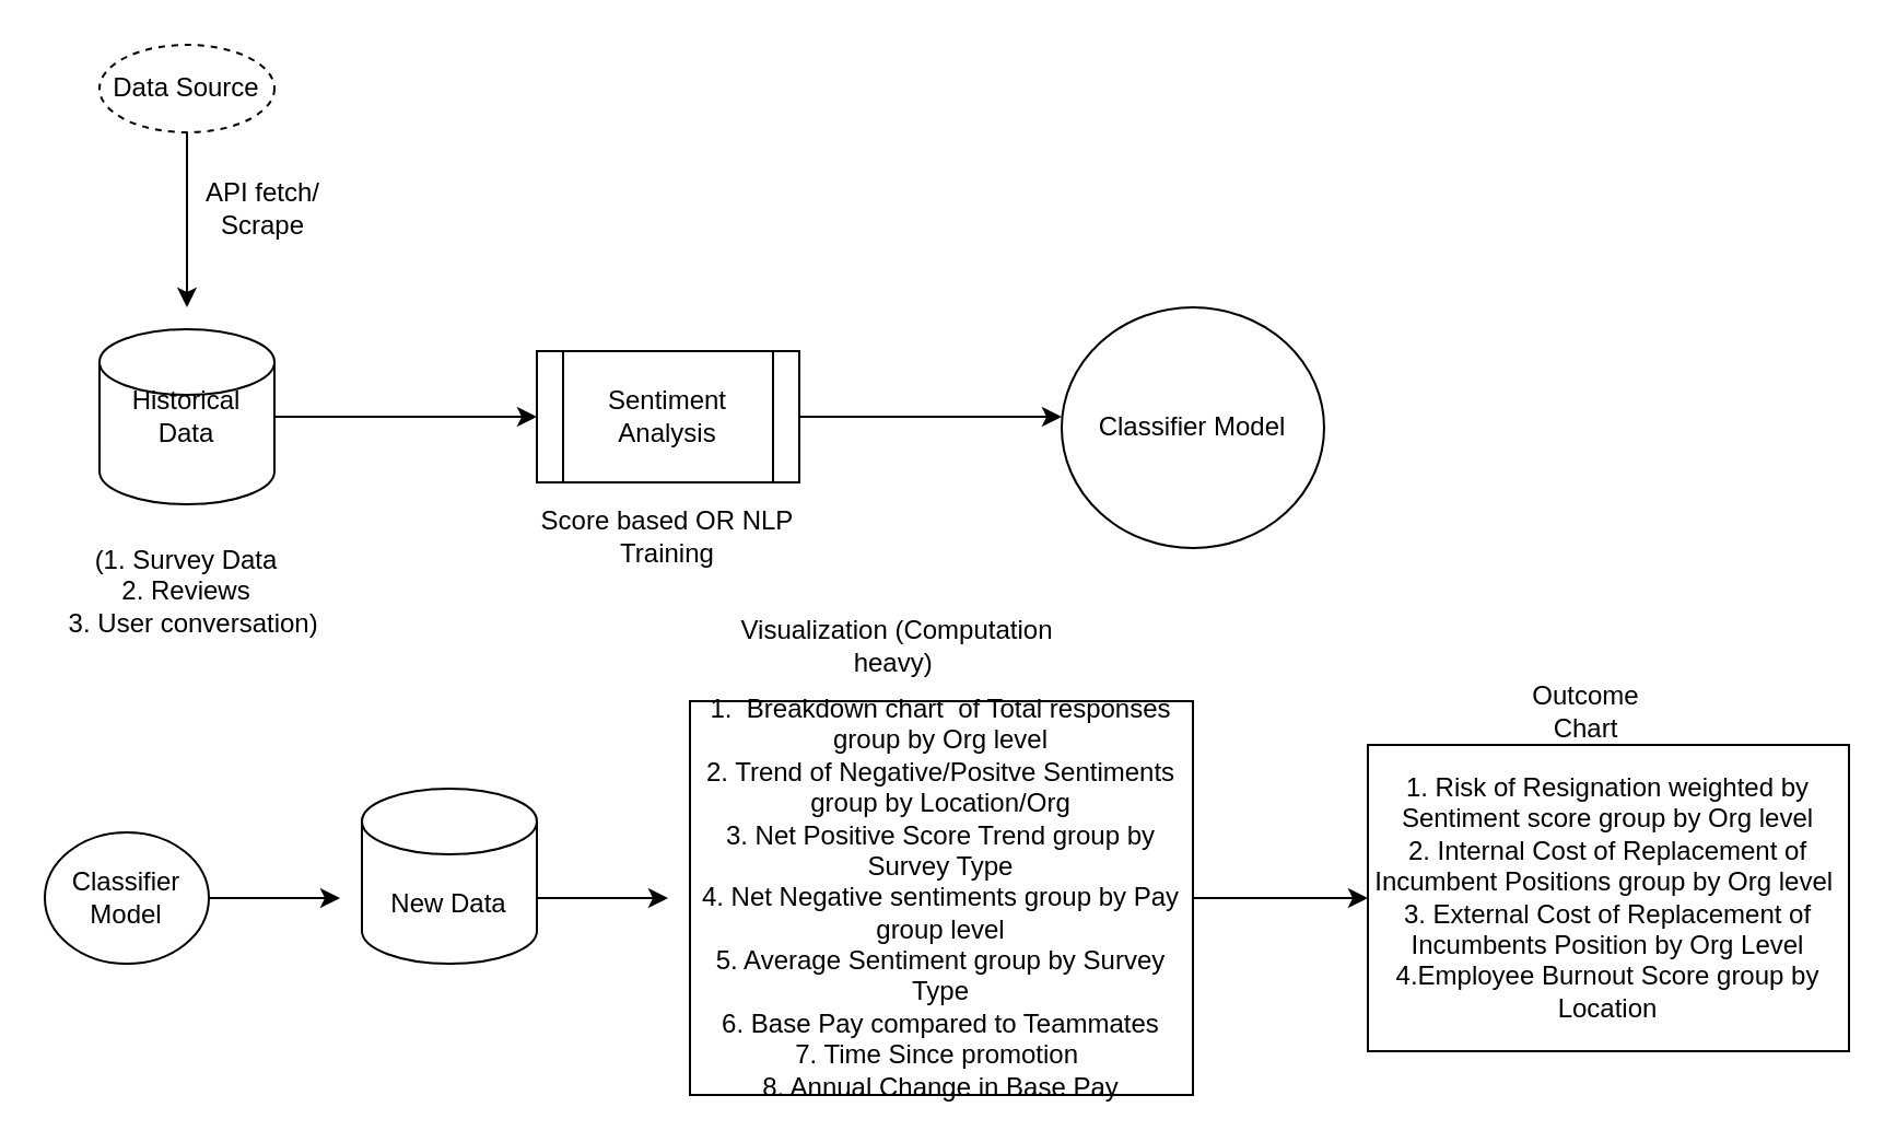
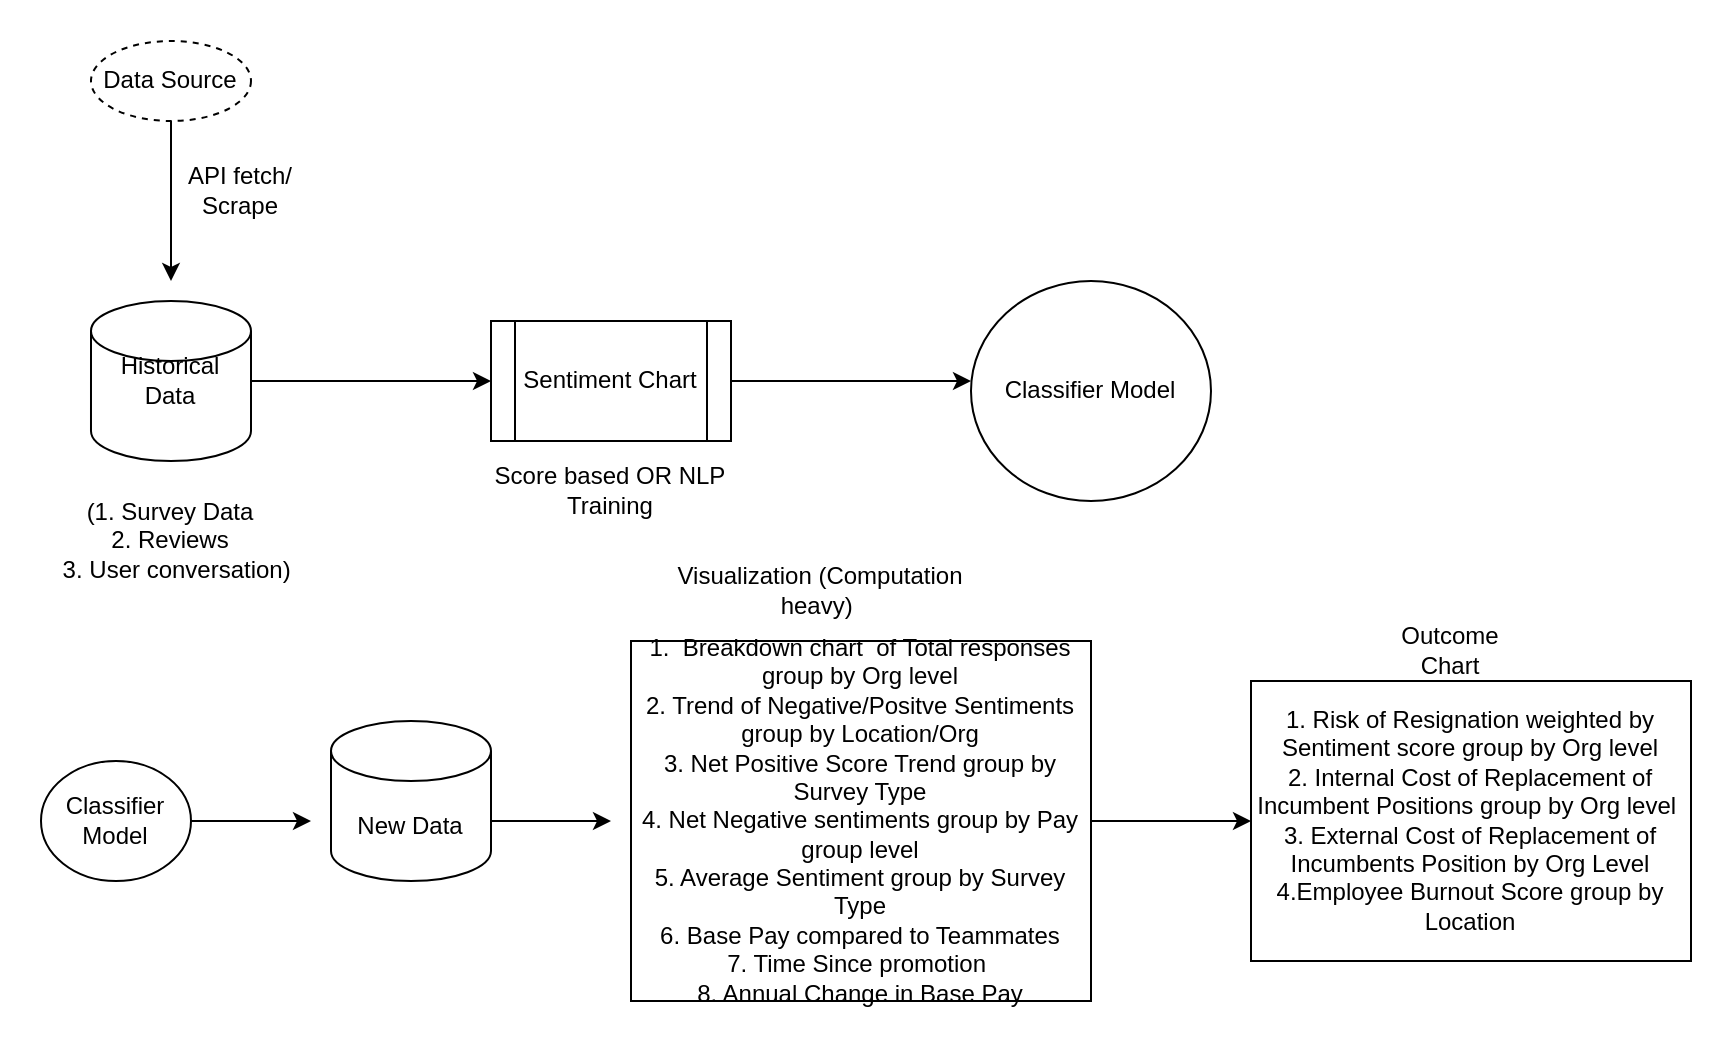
  <mxCell id="0" />
  <mxCell id="1" parent="0" />
  <mxCell id="2" value="Data Source" style="ellipse;whiteSpace=wrap;html=1;dashed=1;" vertex="1" parent="1"><mxGeometry x="45" y="20" width="80" height="40" as="geometry" /></mxCell>
  <mxCell id="3" value="" style="endArrow=classic;html=1;rounded=0;exitX=0.5;exitY=1;exitDx=0;exitDy=0;" edge="1" parent="1" source="2"><mxGeometry width="50" height="50" relative="1" as="geometry"><mxPoint x="405" y="390" as="sourcePoint" /><mxPoint x="85" y="140" as="targetPoint" /><Array as="points"><mxPoint x="85" y="90" /></Array></mxGeometry></mxCell>
  <mxCell id="4" value="" style="shape=cylinder3;whiteSpace=wrap;html=1;boundedLbl=1;backgroundOutline=1;size=15;" vertex="1" parent="1"><mxGeometry x="45" y="150" width="80" height="80" as="geometry" /></mxCell>
  <mxCell id="5" value="API fetch/ Scrape" style="text;html=1;strokeColor=none;fillColor=none;align=center;verticalAlign=middle;whiteSpace=wrap;rounded=0;" vertex="1" parent="1"><mxGeometry x="85" y="80" width="70" height="30" as="geometry" /></mxCell>
  <mxCell id="6" value="Historical Data" style="text;html=1;strokeColor=none;fillColor=none;align=center;verticalAlign=middle;whiteSpace=wrap;rounded=0;" vertex="1" parent="1"><mxGeometry x="55" y="175" width="60" height="30" as="geometry" /></mxCell>
  <mxCell id="7" value="" style="endArrow=classic;html=1;rounded=0;exitX=1;exitY=0.5;exitDx=0;exitDy=0;exitPerimeter=0;" edge="1" parent="1" source="4"><mxGeometry width="50" height="50" relative="1" as="geometry"><mxPoint x="405" y="390" as="sourcePoint" /><mxPoint x="245" y="190" as="targetPoint" /></mxGeometry></mxCell>
  <mxCell id="8" value="(1. Survey Data&lt;br&gt;2.&amp;nbsp;Reviews&lt;br&gt;&amp;nbsp; 3. User conversation)" style="text;html=1;strokeColor=none;fillColor=none;align=center;verticalAlign=middle;whiteSpace=wrap;rounded=0;" vertex="1" parent="1"><mxGeometry x="20" y="240" width="130" height="60" as="geometry" /></mxCell>
- <mxCell id="9" value="Sentiment Analysis" style="shape=process;whiteSpace=wrap;html=1;backgroundOutline=1;" vertex="1" parent="1"><mxGeometry x="245" y="160" width="120" height="60" as="geometry" /></mxCell>
+ <mxCell id="9" value="Sentiment Chart" style="shape=process;whiteSpace=wrap;html=1;backgroundOutline=1;" vertex="1" parent="1"><mxGeometry x="245" y="160" width="120" height="60" as="geometry" /></mxCell>
  <mxCell id="10" value="Score based OR NLP Training" style="text;html=1;strokeColor=none;fillColor=none;align=center;verticalAlign=middle;whiteSpace=wrap;rounded=0;" vertex="1" parent="1"><mxGeometry x="230" y="230" width="150" height="30" as="geometry" /></mxCell>
  <mxCell id="11" value="" style="endArrow=classic;html=1;rounded=0;exitX=1;exitY=0.5;exitDx=0;exitDy=0;exitPerimeter=0;" edge="1" parent="1"><mxGeometry width="50" height="50" relative="1" as="geometry"><mxPoint x="365" y="190" as="sourcePoint" /><mxPoint x="485" y="190" as="targetPoint" /></mxGeometry></mxCell>
  <mxCell id="12" value="Classifier Model" style="ellipse;whiteSpace=wrap;html=1;" vertex="1" parent="1"><mxGeometry x="485" y="140" width="120" height="110" as="geometry" /></mxCell>
  <mxCell id="13" style="edgeStyle=orthogonalEdgeStyle;rounded=0;orthogonalLoop=1;jettySize=auto;html=1;exitX=1;exitY=0.5;exitDx=0;exitDy=0;" edge="1" parent="1" source="14"><mxGeometry relative="1" as="geometry"><mxPoint x="155" y="410" as="targetPoint" /></mxGeometry></mxCell>
  <mxCell id="14" value="Classifier Model" style="ellipse;whiteSpace=wrap;html=1;" vertex="1" parent="1"><mxGeometry x="20" y="380" width="75" height="60" as="geometry" /></mxCell>
  <mxCell id="15" value="New Data" style="shape=cylinder3;whiteSpace=wrap;html=1;boundedLbl=1;backgroundOutline=1;size=15;" vertex="1" parent="1"><mxGeometry x="165" y="360" width="80" height="80" as="geometry" /></mxCell>
  <mxCell id="16" value="Visualization (Computation heavy)&amp;nbsp;" style="text;html=1;strokeColor=none;fillColor=none;align=center;verticalAlign=middle;whiteSpace=wrap;rounded=0;" vertex="1" parent="1"><mxGeometry x="335" y="280" width="150" height="30" as="geometry" /></mxCell>
  <mxCell id="17" style="edgeStyle=orthogonalEdgeStyle;rounded=0;orthogonalLoop=1;jettySize=auto;html=1;exitX=1;exitY=0;exitDx=0;exitDy=52.5;exitPerimeter=0;" edge="1" parent="1" source="15"><mxGeometry relative="1" as="geometry"><mxPoint x="305" y="410" as="targetPoint" /><mxPoint x="80" y="409.5" as="sourcePoint" /><Array as="points"><mxPoint x="245" y="410" /></Array></mxGeometry></mxCell>
  <mxCell id="18" style="edgeStyle=orthogonalEdgeStyle;rounded=0;orthogonalLoop=1;jettySize=auto;html=1;entryX=0;entryY=0.5;entryDx=0;entryDy=0;" edge="1" parent="1" source="19" target="21"><mxGeometry relative="1" as="geometry" /></mxCell>
  <mxCell id="19" value="1. &amp;nbsp;Breakdown chart &amp;nbsp;of Total responses group by Org level&lt;br&gt;2. Trend of Negative/Positve Sentiments group by Location/Org&lt;br&gt;3. Net Positive Score Trend group by Survey Type&lt;br&gt;4. Net Negative sentiments group by Pay group level&lt;br&gt;5. Average Sentiment group by Survey Type&lt;br&gt;6. Base Pay compared to Teammates&lt;br&gt;7. Time Since promotion&amp;nbsp;&lt;br&gt;8. Annual Change in Base Pay&lt;br&gt;" style="rounded=0;whiteSpace=wrap;html=1;" vertex="1" parent="1"><mxGeometry x="315" y="320" width="230" height="180" as="geometry" /></mxCell>
  <mxCell id="20" value="Outcome Chart" style="text;html=1;strokeColor=none;fillColor=none;align=center;verticalAlign=middle;whiteSpace=wrap;rounded=0;" vertex="1" parent="1"><mxGeometry x="695" y="310" width="60" height="30" as="geometry" /></mxCell>
  <mxCell id="21" value="1. Risk of Resignation weighted by Sentiment score group by Org level&lt;br&gt;2. Internal Cost of Replacement of Incumbent Positions group by Org level&amp;nbsp;&lt;br&gt;3. External Cost of Replacement of Incumbents Position by Org Level&lt;br&gt;4.Employee Burnout Score group by Location" style="rounded=0;whiteSpace=wrap;html=1;" vertex="1" parent="1"><mxGeometry x="625" y="340" width="220" height="140" as="geometry" /></mxCell>
